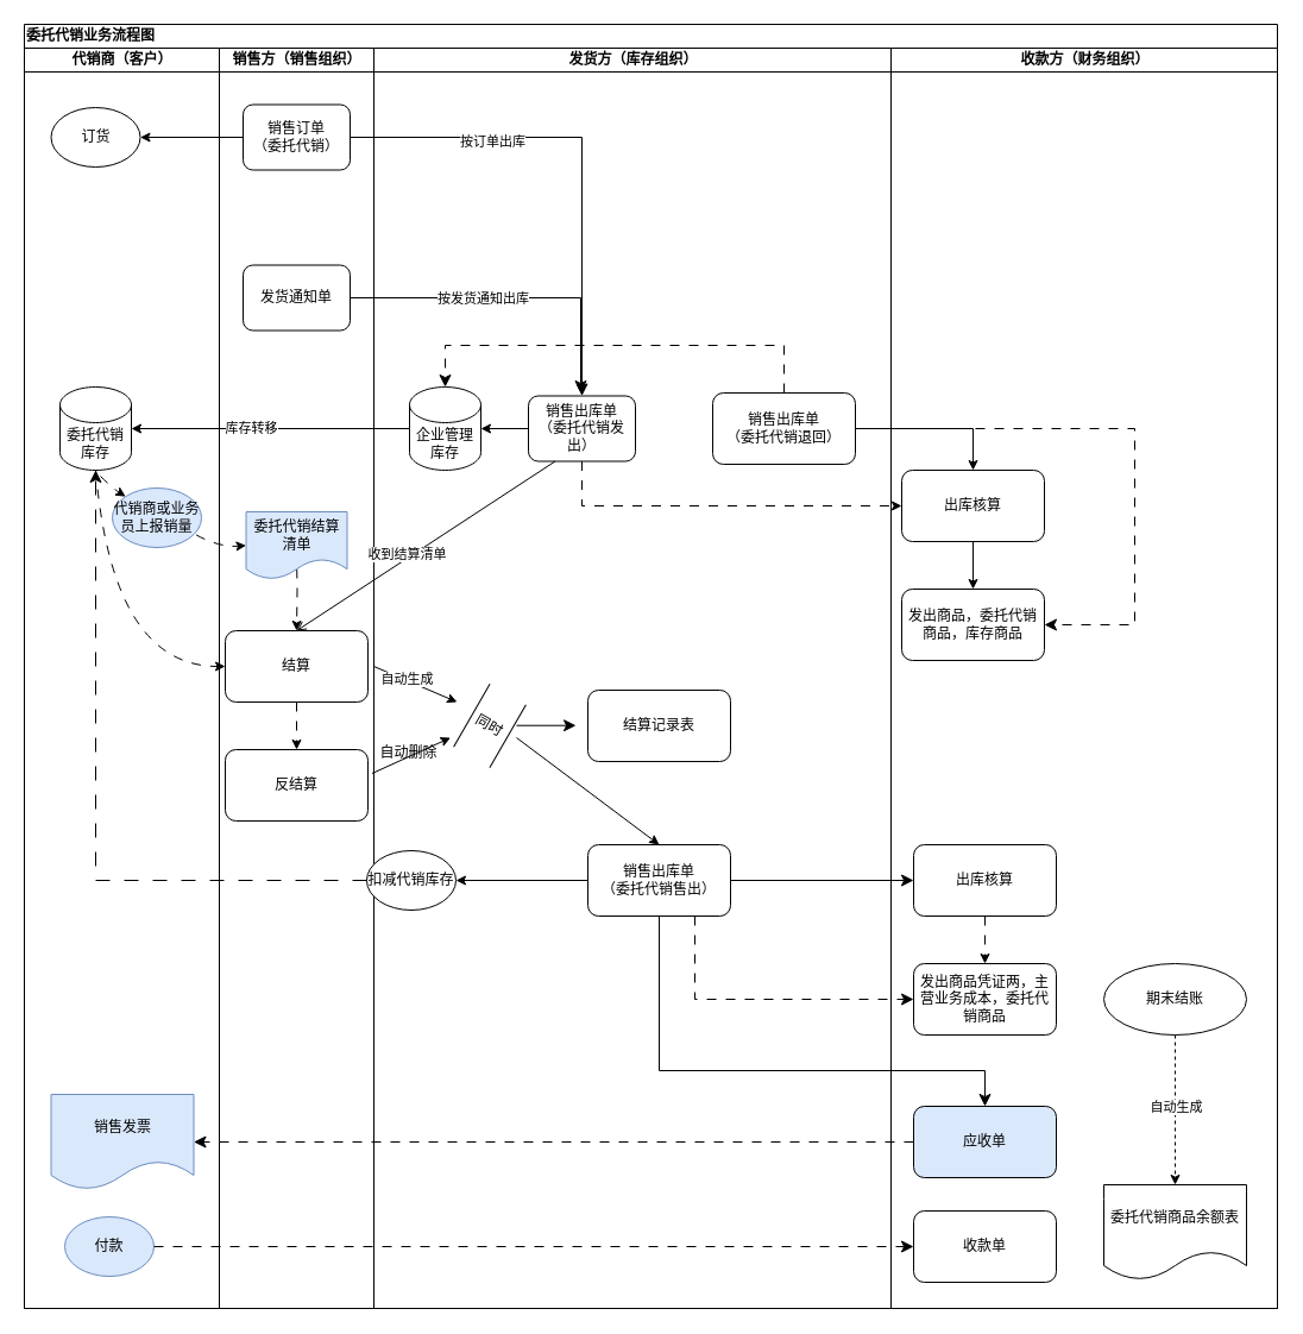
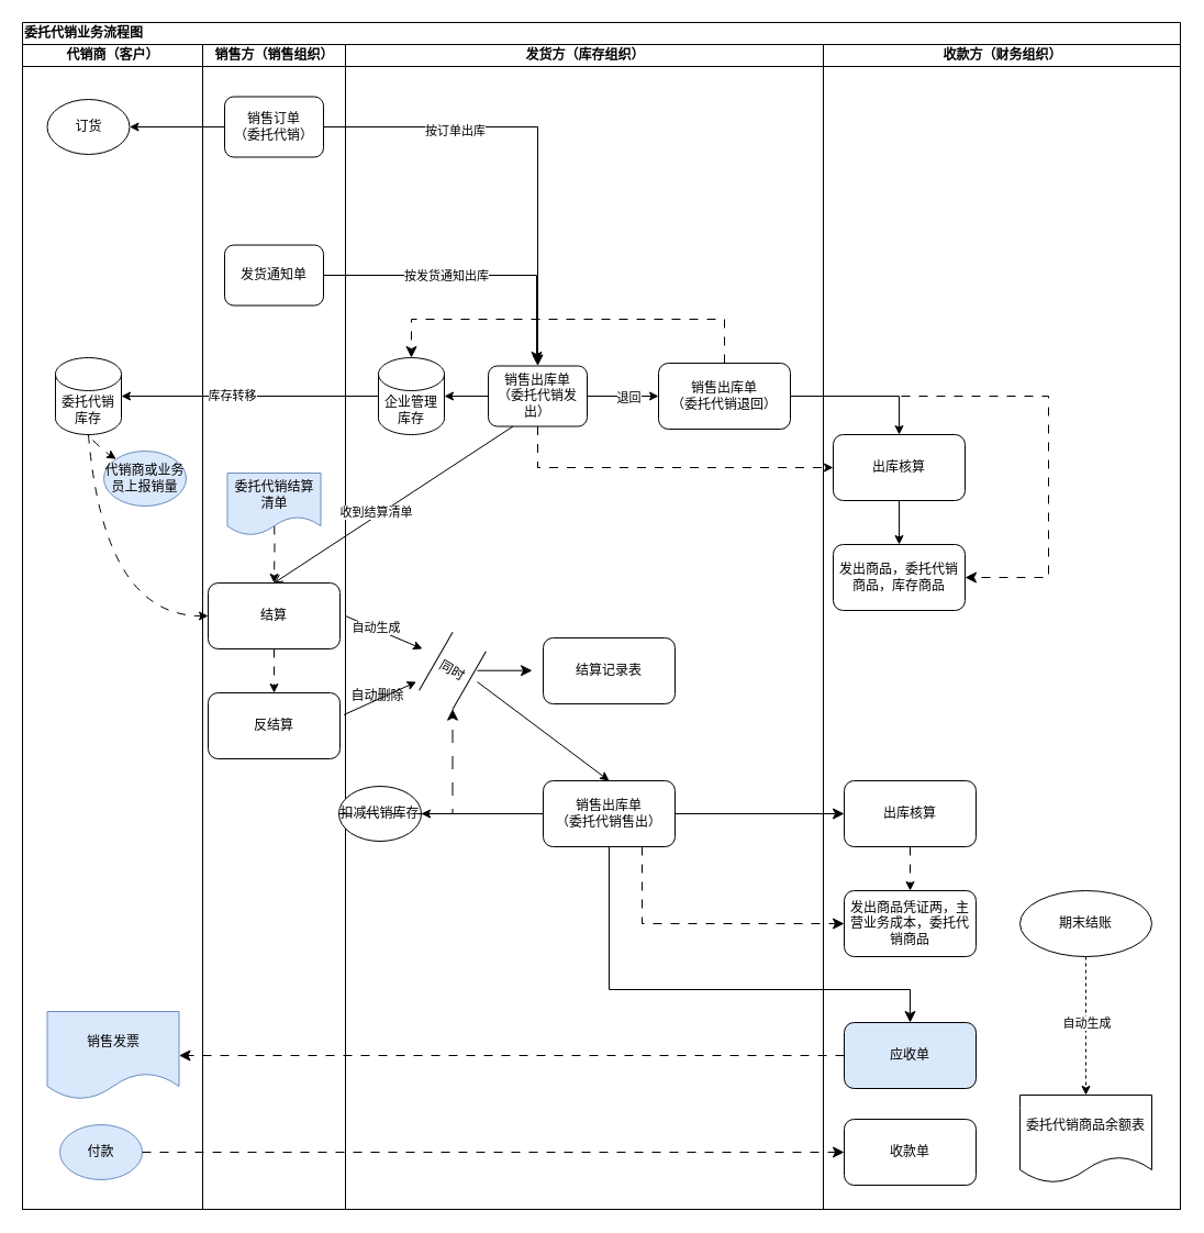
  <mxCell id="0" />
  <mxCell id="1" parent="0" />
  <mxCell id="2" value="委托代销业务流程图" style="swimlane;childLayout=stackLayout;resizeParent=1;resizeParentMax=0;startSize=20;html=1;align=left;" vertex="1" parent="1"><mxGeometry x="20" y="20" width="1054.0" height="1080" as="geometry" /></mxCell>
  <mxCell id="3" value="代销商（客户）" style="swimlane;startSize=20;html=1;" vertex="1" parent="2"><mxGeometry y="20" width="164.0" height="1060" as="geometry" /></mxCell>
  <mxCell id="4" value="订货" style="ellipse;whiteSpace=wrap;html=1;" vertex="1" parent="3"><mxGeometry x="22.5" y="50" width="75" height="50" as="geometry" /></mxCell>
  <mxCell id="5" value="委托代销库存" style="shape=cylinder3;whiteSpace=wrap;html=1;boundedLbl=1;backgroundOutline=1;size=15;" vertex="1" parent="3"><mxGeometry x="30.0" y="285" width="60" height="70" as="geometry" /></mxCell>
  <mxCell id="6" value="销售发票" style="shape=document;whiteSpace=wrap;html=1;boundedLbl=1;fillColor=#dae8fc;strokeColor=#6c8ebf;" vertex="1" parent="3"><mxGeometry x="22.5" y="880" width="120" height="80" as="geometry" /></mxCell>
  <mxCell id="7" value="付款" style="ellipse;whiteSpace=wrap;html=1;fillColor=#dae8fc;strokeColor=#6c8ebf;" vertex="1" parent="3"><mxGeometry x="34.0" y="983" width="75" height="50" as="geometry" /></mxCell>
  <mxCell id="8" value="代销商或业务员上报销量" style="ellipse;whiteSpace=wrap;html=1;fillColor=#dae8fc;strokeColor=#6c8ebf;" vertex="1" parent="3"><mxGeometry x="74.0" y="370" width="75" height="50" as="geometry" /></mxCell>
  <mxCell id="9" value="销售方（销售组织）" style="swimlane;startSize=20;html=1;" vertex="1" parent="2"><mxGeometry x="164.0" y="20" width="130.0" height="1060" as="geometry" /></mxCell>
  <mxCell id="10" value="" style="edgeStyle=orthogonalEdgeStyle;rounded=0;orthogonalLoop=1;jettySize=auto;html=1;" edge="1" parent="9" source="11" target="4"><mxGeometry relative="1" as="geometry" /></mxCell>
  <mxCell id="11" value="销售订单&lt;div&gt;（委托代销）&lt;/div&gt;" style="rounded=1;whiteSpace=wrap;html=1;" vertex="1" parent="9"><mxGeometry x="20" y="47.5" width="90" height="55" as="geometry" /></mxCell>
  <mxCell id="12" value="发货通知单" style="rounded=1;whiteSpace=wrap;html=1;" vertex="1" parent="9"><mxGeometry x="20" y="182.5" width="90" height="55" as="geometry" /></mxCell>
  <mxCell id="13" value="" style="edgeStyle=orthogonalEdgeStyle;rounded=0;orthogonalLoop=1;jettySize=auto;html=1;dashed=1;dashPattern=8 8;" edge="1" parent="9" target="15"><mxGeometry relative="1" as="geometry"><mxPoint x="65.0" y="422" as="sourcePoint" /></mxGeometry></mxCell>
  <mxCell id="14" value="" style="edgeStyle=orthogonalEdgeStyle;rounded=0;orthogonalLoop=1;jettySize=auto;html=1;dashed=1;dashPattern=8 8;" edge="1" parent="9" source="15" target="16"><mxGeometry relative="1" as="geometry" /></mxCell>
  <mxCell id="15" value="结算" style="whiteSpace=wrap;html=1;rounded=1;" vertex="1" parent="9"><mxGeometry x="5" y="490" width="120" height="60" as="geometry" /></mxCell>
  <mxCell id="16" value="反结算" style="whiteSpace=wrap;html=1;rounded=1;" vertex="1" parent="9"><mxGeometry x="5" y="590" width="120" height="60" as="geometry" /></mxCell>
  <mxCell id="17" value="委托代销结算&lt;div&gt;清单&lt;/div&gt;" style="shape=document;whiteSpace=wrap;html=1;boundedLbl=1;fillColor=#dae8fc;strokeColor=#6c8ebf;" vertex="1" parent="9"><mxGeometry x="22.5" y="390" width="85" height="56.67" as="geometry" /></mxCell>
  <mxCell id="18" value="发货方（库存组织）" style="swimlane;startSize=20;html=1;" vertex="1" parent="2"><mxGeometry x="294.0" y="20" width="435" height="1060" as="geometry" /></mxCell>
+ <mxCell id="19" value="" style="edgeStyle=orthogonalEdgeStyle;rounded=0;orthogonalLoop=1;jettySize=auto;html=1;" edge="1" parent="18" source="22" target="24"><mxGeometry relative="1" as="geometry" /></mxCell>
+ <mxCell id="20" value="退回" style="edgeLabel;html=1;align=center;verticalAlign=middle;resizable=0;points=[];" vertex="1" connectable="0" parent="19"><mxGeometry x="0.15" y="-1" relative="1" as="geometry"><mxPoint as="offset" /></mxGeometry></mxCell>
  <mxCell id="21" value="" style="edgeStyle=orthogonalEdgeStyle;rounded=0;orthogonalLoop=1;jettySize=auto;html=1;" edge="1" parent="18" source="22" target="23"><mxGeometry relative="1" as="geometry" /></mxCell>
  <mxCell id="22" value="销售出库单&lt;div&gt;（委托代销发出）&lt;/div&gt;" style="rounded=1;whiteSpace=wrap;html=1;" vertex="1" parent="18"><mxGeometry x="130.0" y="292.5" width="90" height="55" as="geometry" /></mxCell>
  <mxCell id="23" value="企业管理库存" style="shape=cylinder3;whiteSpace=wrap;html=1;boundedLbl=1;backgroundOutline=1;size=15;" vertex="1" parent="18"><mxGeometry x="30" y="285" width="60" height="70" as="geometry" /></mxCell>
  <mxCell id="24" value="销售出库单&lt;div&gt;（委托代销退回）&lt;/div&gt;" style="whiteSpace=wrap;html=1;rounded=1;" vertex="1" parent="18"><mxGeometry x="285.0" y="290" width="120" height="60" as="geometry" /></mxCell>
  <mxCell id="25" value="" style="edgeStyle=segmentEdgeStyle;endArrow=classic;html=1;curved=0;rounded=0;endSize=8;startSize=8;exitX=1;exitY=0.5;exitDx=0;exitDy=0;" edge="1" parent="18" source="12"><mxGeometry width="50" height="50" relative="1" as="geometry"><mxPoint x="54" y="240" as="sourcePoint" /><mxPoint x="174" y="290" as="targetPoint" /></mxGeometry></mxCell>
  <mxCell id="26" value="按发货通知出库" style="edgeLabel;html=1;align=center;verticalAlign=middle;resizable=0;points=[];" vertex="1" connectable="0" parent="25"><mxGeometry x="-0.187" relative="1" as="geometry"><mxPoint as="offset" /></mxGeometry></mxCell>
  <mxCell id="27" value="" style="edgeStyle=segmentEdgeStyle;endArrow=classic;html=1;curved=0;rounded=0;endSize=8;startSize=8;exitX=0.5;exitY=0;exitDx=0;exitDy=0;entryX=0.5;entryY=0;entryDx=0;entryDy=0;entryPerimeter=0;dashed=1;dashPattern=8 8;" edge="1" parent="18" source="24" target="23"><mxGeometry width="50" height="50" relative="1" as="geometry"><mxPoint x="274" y="220" as="sourcePoint" /><mxPoint x="324" y="170" as="targetPoint" /><Array as="points"><mxPoint x="345" y="250" /><mxPoint x="60" y="250" /></Array></mxGeometry></mxCell>
  <mxCell id="28" value="结算记录表" style="whiteSpace=wrap;html=1;rounded=1;" vertex="1" parent="18"><mxGeometry x="180.0" y="540" width="120" height="60" as="geometry" /></mxCell>
  <mxCell id="29" value="" style="edgeStyle=orthogonalEdgeStyle;rounded=0;orthogonalLoop=1;jettySize=auto;html=1;" edge="1" parent="18" source="30" target="31"><mxGeometry relative="1" as="geometry" /></mxCell>
  <mxCell id="30" value="销售出库单&lt;div&gt;（委托代销售出）&lt;/div&gt;" style="whiteSpace=wrap;html=1;rounded=1;" vertex="1" parent="18"><mxGeometry x="180.0" y="670" width="120" height="60" as="geometry" /></mxCell>
  <mxCell id="31" value="扣减代销库存" style="ellipse;whiteSpace=wrap;html=1;" vertex="1" parent="18"><mxGeometry x="-6" y="675" width="75" height="50" as="geometry" /></mxCell>
  <mxCell id="32" value="同时" style="shape=partialRectangle;whiteSpace=wrap;html=1;top=0;bottom=0;fillColor=none;rotation=30;" vertex="1" parent="18"><mxGeometry x="80" y="540" width="35" height="60" as="geometry" /></mxCell>
  <mxCell id="33" value="" style="endArrow=classic;html=1;rounded=0;" edge="1" parent="18"><mxGeometry width="50" height="50" relative="1" as="geometry"><mxPoint x="4.547e-13" y="520" as="sourcePoint" /><mxPoint x="70.0" y="550" as="targetPoint" /></mxGeometry></mxCell>
  <mxCell id="34" value="自动生成" style="edgeLabel;html=1;align=center;verticalAlign=middle;resizable=0;points=[];" vertex="1" connectable="0" parent="33"><mxGeometry x="-0.247" y="1" relative="1" as="geometry"><mxPoint as="offset" /></mxGeometry></mxCell>
  <mxCell id="35" value="" style="endArrow=classic;html=1;rounded=0;" edge="1" parent="18"><mxGeometry width="50" height="50" relative="1" as="geometry"><mxPoint x="-1.5" y="610" as="sourcePoint" /><mxPoint x="64.5" y="580" as="targetPoint" /></mxGeometry></mxCell>
  <mxCell id="36" value="自动删除" style="text;html=1;align=center;verticalAlign=middle;resizable=0;points=[];autosize=1;strokeColor=none;fillColor=none;" vertex="1" parent="18"><mxGeometry x="-6.0" y="578" width="70" height="30" as="geometry" /></mxCell>
  <mxCell id="37" value="" style="edgeStyle=segmentEdgeStyle;endArrow=classic;html=1;curved=0;rounded=0;endSize=8;startSize=8;" edge="1" parent="18"><mxGeometry width="50" height="50" relative="1" as="geometry"><mxPoint x="120.0" y="569.71" as="sourcePoint" /><mxPoint x="170.0" y="569.71" as="targetPoint" /></mxGeometry></mxCell>
  <mxCell id="38" value="" style="endArrow=classic;html=1;rounded=0;entryX=0.5;entryY=0;entryDx=0;entryDy=0;" edge="1" parent="18" target="30"><mxGeometry width="50" height="50" relative="1" as="geometry"><mxPoint x="120.0" y="580" as="sourcePoint" /><mxPoint x="190.0" y="610" as="targetPoint" /></mxGeometry></mxCell>
  <mxCell id="39" value="" style="edgeStyle=segmentEdgeStyle;endArrow=classic;html=1;curved=0;rounded=0;endSize=8;startSize=8;exitX=1;exitY=0.5;exitDx=0;exitDy=0;entryX=0.5;entryY=0;entryDx=0;entryDy=0;" edge="1" parent="2" source="11" target="22"><mxGeometry width="50" height="50" relative="1" as="geometry"><mxPoint x="454.0" y="160" as="sourcePoint" /><mxPoint x="504.0" y="110" as="targetPoint" /></mxGeometry></mxCell>
  <mxCell id="40" value="按订单出库" style="edgeLabel;html=1;align=center;verticalAlign=middle;resizable=0;points=[];" vertex="1" connectable="0" parent="39"><mxGeometry x="-0.421" y="-3" relative="1" as="geometry"><mxPoint as="offset" /></mxGeometry></mxCell>
  <mxCell id="41" value="" style="edgeStyle=orthogonalEdgeStyle;rounded=0;orthogonalLoop=1;jettySize=auto;html=1;entryX=1;entryY=0.5;entryDx=0;entryDy=0;entryPerimeter=0;" edge="1" parent="2" source="23" target="5"><mxGeometry relative="1" as="geometry"><mxPoint x="200.0" y="340" as="targetPoint" /></mxGeometry></mxCell>
  <mxCell id="42" value="库存转移" style="edgeLabel;html=1;align=center;verticalAlign=middle;resizable=0;points=[];" vertex="1" connectable="0" parent="41"><mxGeometry x="0.143" y="-1" relative="1" as="geometry"><mxPoint as="offset" /></mxGeometry></mxCell>
  <mxCell id="43" value="" style="edgeStyle=orthogonalEdgeStyle;rounded=0;orthogonalLoop=1;jettySize=auto;html=1;entryX=0;entryY=0.5;entryDx=0;entryDy=0;exitX=0.5;exitY=1;exitDx=0;exitDy=0;dashed=1;dashPattern=8 8;" edge="1" parent="2" source="22" target="46"><mxGeometry relative="1" as="geometry"><mxPoint x="425" y="447.5" as="targetPoint" /><Array as="points"><mxPoint x="469" y="405" /></Array></mxGeometry></mxCell>
  <mxCell id="44" value="收款方（财务组织）" style="swimlane;startSize=20;html=1;" vertex="1" parent="2"><mxGeometry x="729.0" y="20" width="325" height="1060" as="geometry" /></mxCell>
  <mxCell id="45" value="" style="edgeStyle=orthogonalEdgeStyle;rounded=0;orthogonalLoop=1;jettySize=auto;html=1;" edge="1" parent="44" source="46" target="47"><mxGeometry relative="1" as="geometry" /></mxCell>
  <mxCell id="46" value="出库核算" style="whiteSpace=wrap;html=1;rounded=1;" vertex="1" parent="44"><mxGeometry x="9" y="355" width="120" height="60" as="geometry" /></mxCell>
  <mxCell id="47" value="发出商品，委托代销商品，库存商品" style="whiteSpace=wrap;html=1;rounded=1;" vertex="1" parent="44"><mxGeometry x="9" y="455" width="120" height="60" as="geometry" /></mxCell>
  <mxCell id="48" value="" style="edgeStyle=orthogonalEdgeStyle;rounded=0;orthogonalLoop=1;jettySize=auto;html=1;dashed=1;dashPattern=8 8;" edge="1" parent="44" source="49" target="50"><mxGeometry relative="1" as="geometry" /></mxCell>
  <mxCell id="49" value="出库核算" style="whiteSpace=wrap;html=1;rounded=1;" vertex="1" parent="44"><mxGeometry x="19" y="670" width="120" height="60" as="geometry" /></mxCell>
  <mxCell id="50" value="发出商品凭证两，主营业务成本，委托代销商品" style="whiteSpace=wrap;html=1;rounded=1;" vertex="1" parent="44"><mxGeometry x="19" y="770" width="120" height="60" as="geometry" /></mxCell>
  <mxCell id="51" value="应收单" style="whiteSpace=wrap;html=1;rounded=1;fillColor=#dae8fc;" vertex="1" parent="44"><mxGeometry x="19" y="890" width="120" height="60" as="geometry" /></mxCell>
  <mxCell id="52" value="收款单" style="whiteSpace=wrap;html=1;rounded=1;" vertex="1" parent="44"><mxGeometry x="19" y="978" width="120" height="60" as="geometry" /></mxCell>
  <mxCell id="53" value="" style="edgeStyle=orthogonalEdgeStyle;rounded=0;orthogonalLoop=1;jettySize=auto;html=1;dashed=1;" edge="1" parent="44" source="55" target="56"><mxGeometry relative="1" as="geometry" /></mxCell>
  <mxCell id="54" value="自动生成" style="edgeLabel;html=1;align=center;verticalAlign=middle;resizable=0;points=[];" vertex="1" connectable="0" parent="53"><mxGeometry x="-0.066" relative="1" as="geometry"><mxPoint y="1" as="offset" /></mxGeometry></mxCell>
  <mxCell id="55" value="期末结账" style="ellipse;whiteSpace=wrap;html=1;" vertex="1" parent="44"><mxGeometry x="179" y="770" width="120" height="60" as="geometry" /></mxCell>
  <mxCell id="56" value="委托代销商品余额表" style="shape=document;whiteSpace=wrap;html=1;boundedLbl=1;" vertex="1" parent="44"><mxGeometry x="179.0" y="956" width="120" height="80" as="geometry" /></mxCell>
  <mxCell id="57" value="" style="edgeStyle=segmentEdgeStyle;endArrow=classic;html=1;curved=0;rounded=0;endSize=8;startSize=8;entryX=1;entryY=0.5;entryDx=0;entryDy=0;dashed=1;dashPattern=8 8;" edge="1" parent="44" target="47"><mxGeometry width="50" height="50" relative="1" as="geometry"><mxPoint x="-25" y="320" as="sourcePoint" /><mxPoint x="235" y="300" as="targetPoint" /><Array as="points"><mxPoint x="205" y="320" /><mxPoint x="205" y="485" /></Array></mxGeometry></mxCell>
  <mxCell id="58" value="" style="edgeStyle=segmentEdgeStyle;endArrow=classic;html=1;curved=0;rounded=0;endSize=8;startSize=8;exitX=0.5;exitY=1;exitDx=0;exitDy=0;entryX=0.5;entryY=0;entryDx=0;entryDy=0;" edge="1" parent="2" source="30" target="51"><mxGeometry width="50" height="50" relative="1" as="geometry"><mxPoint x="504.0" y="850" as="sourcePoint" /><mxPoint x="554.0" y="800" as="targetPoint" /><Array as="points"><mxPoint x="534" y="880" /><mxPoint x="808" y="880" /></Array></mxGeometry></mxCell>
  <mxCell id="59" value="" style="edgeStyle=segmentEdgeStyle;endArrow=classic;html=1;curved=0;rounded=0;endSize=8;startSize=8;entryX=0;entryY=0.5;entryDx=0;entryDy=0;" edge="1" parent="2" source="30" target="49"><mxGeometry width="50" height="50" relative="1" as="geometry"><mxPoint x="604.0" y="760" as="sourcePoint" /><mxPoint x="654.0" y="710" as="targetPoint" /></mxGeometry></mxCell>
  <mxCell id="60" value="" style="edgeStyle=segmentEdgeStyle;endArrow=classic;html=1;curved=0;rounded=0;endSize=8;startSize=8;exitX=0.75;exitY=1;exitDx=0;exitDy=0;entryX=0;entryY=0.5;entryDx=0;entryDy=0;dashed=1;dashPattern=8 8;" edge="1" parent="2" source="30" target="50"><mxGeometry width="50" height="50" relative="1" as="geometry"><mxPoint x="524.0" y="830" as="sourcePoint" /><mxPoint x="574.0" y="780" as="targetPoint" /><Array as="points"><mxPoint x="564" y="820" /></Array></mxGeometry></mxCell>
  <mxCell id="61" value="" style="edgeStyle=segmentEdgeStyle;endArrow=classic;html=1;curved=0;rounded=0;endSize=8;startSize=8;exitX=0;exitY=0.5;exitDx=0;exitDy=0;dashed=1;dashPattern=8 8;" edge="1" parent="2" source="51" target="6"><mxGeometry width="50" height="50" relative="1" as="geometry"><mxPoint x="424.0" y="940" as="sourcePoint" /><mxPoint x="474.0" y="890" as="targetPoint" /></mxGeometry></mxCell>
  <mxCell id="62" value="" style="edgeStyle=segmentEdgeStyle;endArrow=classic;html=1;curved=0;rounded=0;endSize=8;startSize=8;exitX=1;exitY=0.5;exitDx=0;exitDy=0;entryX=0;entryY=0.5;entryDx=0;entryDy=0;dashed=1;dashPattern=8 8;" edge="1" parent="2" source="7" target="52"><mxGeometry width="50" height="50" relative="1" as="geometry"><mxPoint x="414.0" y="1050" as="sourcePoint" /><mxPoint x="464.0" y="1000" as="targetPoint" /></mxGeometry></mxCell>
- <mxCell id="63" value="" style="edgeStyle=segmentEdgeStyle;endArrow=classic;html=1;curved=0;rounded=0;endSize=8;startSize=8;exitX=0;exitY=0.5;exitDx=0;exitDy=0;entryX=0.5;entryY=1;entryDx=0;entryDy=0;entryPerimeter=0;dashed=1;dashPattern=12 12;" edge="1" parent="2" source="31" target="5"><mxGeometry width="50" height="50" relative="1" as="geometry"><mxPoint x="184.0" y="760" as="sourcePoint" /><mxPoint x="234.0" y="710" as="targetPoint" /></mxGeometry></mxCell>
+ <mxCell id="63" value="" style="edgeStyle=segmentEdgeStyle;endArrow=classic;html=1;curved=0;rounded=0;endSize=8;startSize=8;exitX=0;exitY=0.5;exitDx=0;exitDy=0;dashed=1;dashPattern=12 12;" edge="1" parent="2" source="31" target="32"><mxGeometry width="50" height="50" relative="1" as="geometry"><mxPoint x="184.0" y="760" as="sourcePoint" /><mxPoint x="234.0" y="710" as="targetPoint" /></mxGeometry></mxCell>
  <mxCell id="64" value="" style="edgeStyle=orthogonalEdgeStyle;rounded=0;orthogonalLoop=1;jettySize=auto;html=1;" edge="1" parent="2" source="24" target="46"><mxGeometry relative="1" as="geometry" /></mxCell>
  <mxCell id="65" value="" style="endArrow=open;html=1;rounded=0;exitX=0.25;exitY=1;exitDx=0;exitDy=0;entryX=0.5;entryY=0;entryDx=0;entryDy=0;" edge="1" parent="2" source="22" target="15"><mxGeometry width="50" height="50" relative="1" as="geometry"><mxPoint x="404.0" y="480" as="sourcePoint" /><mxPoint x="454.0" y="430" as="targetPoint" /></mxGeometry></mxCell>
  <mxCell id="66" value="收到结算清单" style="edgeLabel;html=1;align=center;verticalAlign=middle;resizable=0;points=[];" vertex="1" connectable="0" parent="65"><mxGeometry x="0.131" y="-3" relative="1" as="geometry"><mxPoint as="offset" /></mxGeometry></mxCell>
  <mxCell id="67" value="" style="curved=1;endArrow=classic;html=1;rounded=0;exitX=0.5;exitY=1;exitDx=0;exitDy=0;exitPerimeter=0;entryX=0;entryY=0.5;entryDx=0;entryDy=0;dashed=1;dashPattern=8 8;" edge="1" parent="2" source="5" target="15"><mxGeometry width="50" height="50" relative="1" as="geometry"><mxPoint x="74.0" y="470" as="sourcePoint" /><mxPoint x="134.0" y="490" as="targetPoint" /><Array as="points"><mxPoint x="74.0" y="540" /></Array></mxGeometry></mxCell>
- <mxCell id="68" value="" style="curved=1;endArrow=classic;html=1;rounded=0;exitX=0.941;exitY=0.789;exitDx=0;exitDy=0;exitPerimeter=0;entryX=0;entryY=0.5;entryDx=0;entryDy=0;dashed=1;dashPattern=8 8;" edge="1" parent="2" source="8" target="17"><mxGeometry width="50" height="50" relative="1" as="geometry"><mxPoint x="84.0" y="450" as="sourcePoint" /><mxPoint x="184.0" y="450" as="targetPoint" /><Array as="points"><mxPoint x="164.0" y="440" /></Array></mxGeometry></mxCell>
  <mxCell id="69" value="" style="curved=1;endArrow=classic;html=1;rounded=0;dashed=1;dashPattern=8 8;" edge="1" parent="1" target="8"><mxGeometry width="50" height="50" relative="1" as="geometry"><mxPoint x="84" y="400" as="sourcePoint" /><mxPoint x="216" y="468" as="targetPoint" /><Array as="points"><mxPoint x="94" y="410" /></Array></mxGeometry></mxCell>
